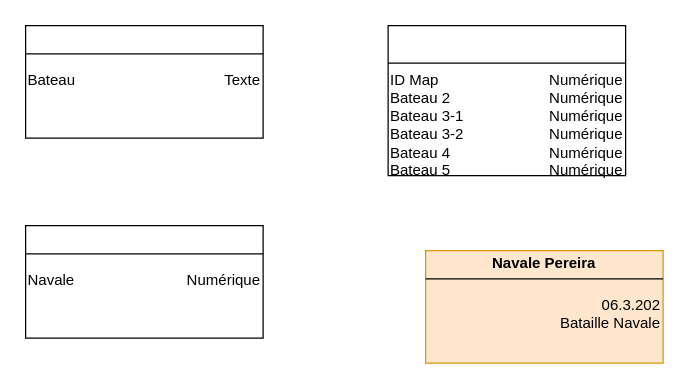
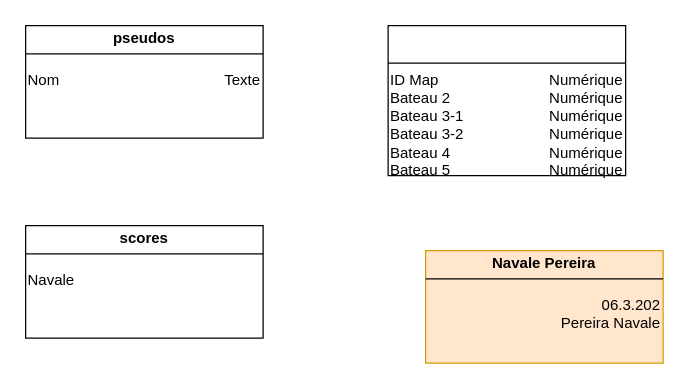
  <mxCell id="0" />
  <mxCell id="1" parent="0" />
  <mxCell id="2" value="" style="group" vertex="1" connectable="0" parent="1"><mxGeometry x="20" y="20" width="190" height="90" as="geometry" /></mxCell>
  <mxCell id="3" value="" style="rounded=0;whiteSpace=wrap;html=1;" vertex="1" parent="2"><mxGeometry width="190" height="90" as="geometry" /></mxCell>
  <mxCell id="4" value="" style="endArrow=none;html=1;entryX=1;entryY=0.25;entryDx=0;entryDy=0;exitX=0;exitY=0.25;exitDx=0;exitDy=0;" edge="1" parent="2" source="3" target="3"><mxGeometry width="50" height="50" relative="1" as="geometry"><mxPoint y="160" as="sourcePoint" /><mxPoint x="50" y="110" as="targetPoint" /></mxGeometry></mxCell>
- <mxCell id="6" value="Bateau" style="text;html=1;strokeColor=none;fillColor=none;align=left;verticalAlign=top;whiteSpace=wrap;rounded=0;" vertex="1" parent="2"><mxGeometry y="30" width="90" height="50" as="geometry" /></mxCell>
+ <mxCell id="5" value="pseudos" style="text;html=1;strokeColor=none;fillColor=none;align=center;verticalAlign=middle;whiteSpace=wrap;rounded=0;fontStyle=1" vertex="1" parent="2"><mxGeometry x="75" width="40" height="20" as="geometry" /></mxCell>
+ <mxCell id="6" value="Nom" style="text;html=1;strokeColor=none;fillColor=none;align=left;verticalAlign=top;whiteSpace=wrap;rounded=0;" vertex="1" parent="2"><mxGeometry y="30" width="90" height="50" as="geometry" /></mxCell>
  <mxCell id="7" value="Texte" style="text;html=1;strokeColor=none;fillColor=none;align=right;verticalAlign=top;whiteSpace=wrap;rounded=0;" vertex="1" parent="2"><mxGeometry x="100" y="30" width="90" height="50" as="geometry" /></mxCell>
  <mxCell id="8" value="" style="group" vertex="1" connectable="0" parent="1"><mxGeometry x="20" y="180" width="190" height="90" as="geometry" /></mxCell>
  <mxCell id="9" value="" style="rounded=0;whiteSpace=wrap;html=1;" vertex="1" parent="8"><mxGeometry width="190" height="90" as="geometry" /></mxCell>
  <mxCell id="10" value="" style="endArrow=none;html=1;entryX=1;entryY=0.25;entryDx=0;entryDy=0;exitX=0;exitY=0.25;exitDx=0;exitDy=0;" edge="1" parent="8" source="9" target="9"><mxGeometry width="50" height="50" relative="1" as="geometry"><mxPoint y="160" as="sourcePoint" /><mxPoint x="50" y="110" as="targetPoint" /></mxGeometry></mxCell>
+ <mxCell id="11" value="scores" style="text;html=1;strokeColor=none;fillColor=none;align=center;verticalAlign=middle;whiteSpace=wrap;rounded=0;fontStyle=1" vertex="1" parent="8"><mxGeometry x="75" width="40" height="20" as="geometry" /></mxCell>
  <mxCell id="12" value="Navale" style="text;html=1;strokeColor=none;fillColor=none;align=left;verticalAlign=top;whiteSpace=wrap;rounded=0;" vertex="1" parent="8"><mxGeometry y="30" width="90" height="50" as="geometry" /></mxCell>
- <mxCell id="13" value="Numérique" style="text;html=1;strokeColor=none;fillColor=none;align=right;verticalAlign=top;whiteSpace=wrap;rounded=0;" vertex="1" parent="8"><mxGeometry x="100" y="30" width="90" height="50" as="geometry" /></mxCell>
  <mxCell id="14" value="" style="group" vertex="1" connectable="0" parent="1"><mxGeometry x="310" y="20" width="190" height="120" as="geometry" /></mxCell>
  <mxCell id="15" value="" style="rounded=0;whiteSpace=wrap;html=1;" vertex="1" parent="14"><mxGeometry width="190" height="120" as="geometry" /></mxCell>
  <mxCell id="16" value="" style="endArrow=none;html=1;entryX=1;entryY=0.25;entryDx=0;entryDy=0;exitX=0;exitY=0.25;exitDx=0;exitDy=0;" edge="1" parent="14" source="15" target="15"><mxGeometry width="50" height="50" relative="1" as="geometry"><mxPoint y="160" as="sourcePoint" /><mxPoint x="50" y="110" as="targetPoint" /></mxGeometry></mxCell>
  <mxCell id="17" value="ID Map&lt;br&gt;Bateau 2&lt;br&gt;Bateau 3-1&lt;br&gt;Bateau 3-2&lt;br&gt;Bateau 4&lt;br&gt;Bateau 5" style="text;html=1;strokeColor=none;fillColor=none;align=left;verticalAlign=top;whiteSpace=wrap;rounded=0;" vertex="1" parent="14"><mxGeometry y="30" width="90" height="90" as="geometry" /></mxCell>
  <mxCell id="18" value="Numérique&lt;br&gt;Numérique&lt;br&gt;Numérique&lt;br&gt;Numérique&lt;br&gt;Numérique&lt;br&gt;Numérique" style="text;html=1;strokeColor=none;fillColor=none;align=right;verticalAlign=top;whiteSpace=wrap;rounded=0;" vertex="1" parent="14"><mxGeometry x="100" y="30" width="90" height="90" as="geometry" /></mxCell>
  <mxCell id="19" value="" style="group" vertex="1" connectable="0" parent="1"><mxGeometry x="340" y="200" width="190" height="90" as="geometry" /></mxCell>
  <mxCell id="20" value="" style="rounded=0;whiteSpace=wrap;html=1;fillColor=#ffe6cc;strokeColor=#d79b00;" vertex="1" parent="19"><mxGeometry width="190" height="90" as="geometry" /></mxCell>
  <mxCell id="21" value="" style="endArrow=none;html=1;entryX=1;entryY=0.25;entryDx=0;entryDy=0;exitX=0;exitY=0.25;exitDx=0;exitDy=0;" edge="1" parent="19" source="20" target="20"><mxGeometry width="50" height="50" relative="1" as="geometry"><mxPoint y="160" as="sourcePoint" /><mxPoint x="50" y="110" as="targetPoint" /></mxGeometry></mxCell>
  <mxCell id="22" value="Navale Pereira" style="text;html=1;strokeColor=none;fillColor=none;align=center;verticalAlign=middle;whiteSpace=wrap;rounded=0;fontStyle=1" vertex="1" parent="19"><mxGeometry x="20" width="150" height="20" as="geometry" /></mxCell>
- <mxCell id="23" value="06.3.202&lt;br&gt;Bataille Navale" style="text;html=1;strokeColor=none;fillColor=none;align=right;verticalAlign=top;whiteSpace=wrap;rounded=0;" vertex="1" parent="19"><mxGeometry x="100" y="30" width="90" height="50" as="geometry" /></mxCell>
+ <mxCell id="23" value="06.3.202&lt;br&gt;Pereira Navale" style="text;html=1;strokeColor=none;fillColor=none;align=right;verticalAlign=top;whiteSpace=wrap;rounded=0;" vertex="1" parent="19"><mxGeometry x="100" y="30" width="90" height="50" as="geometry" /></mxCell>
